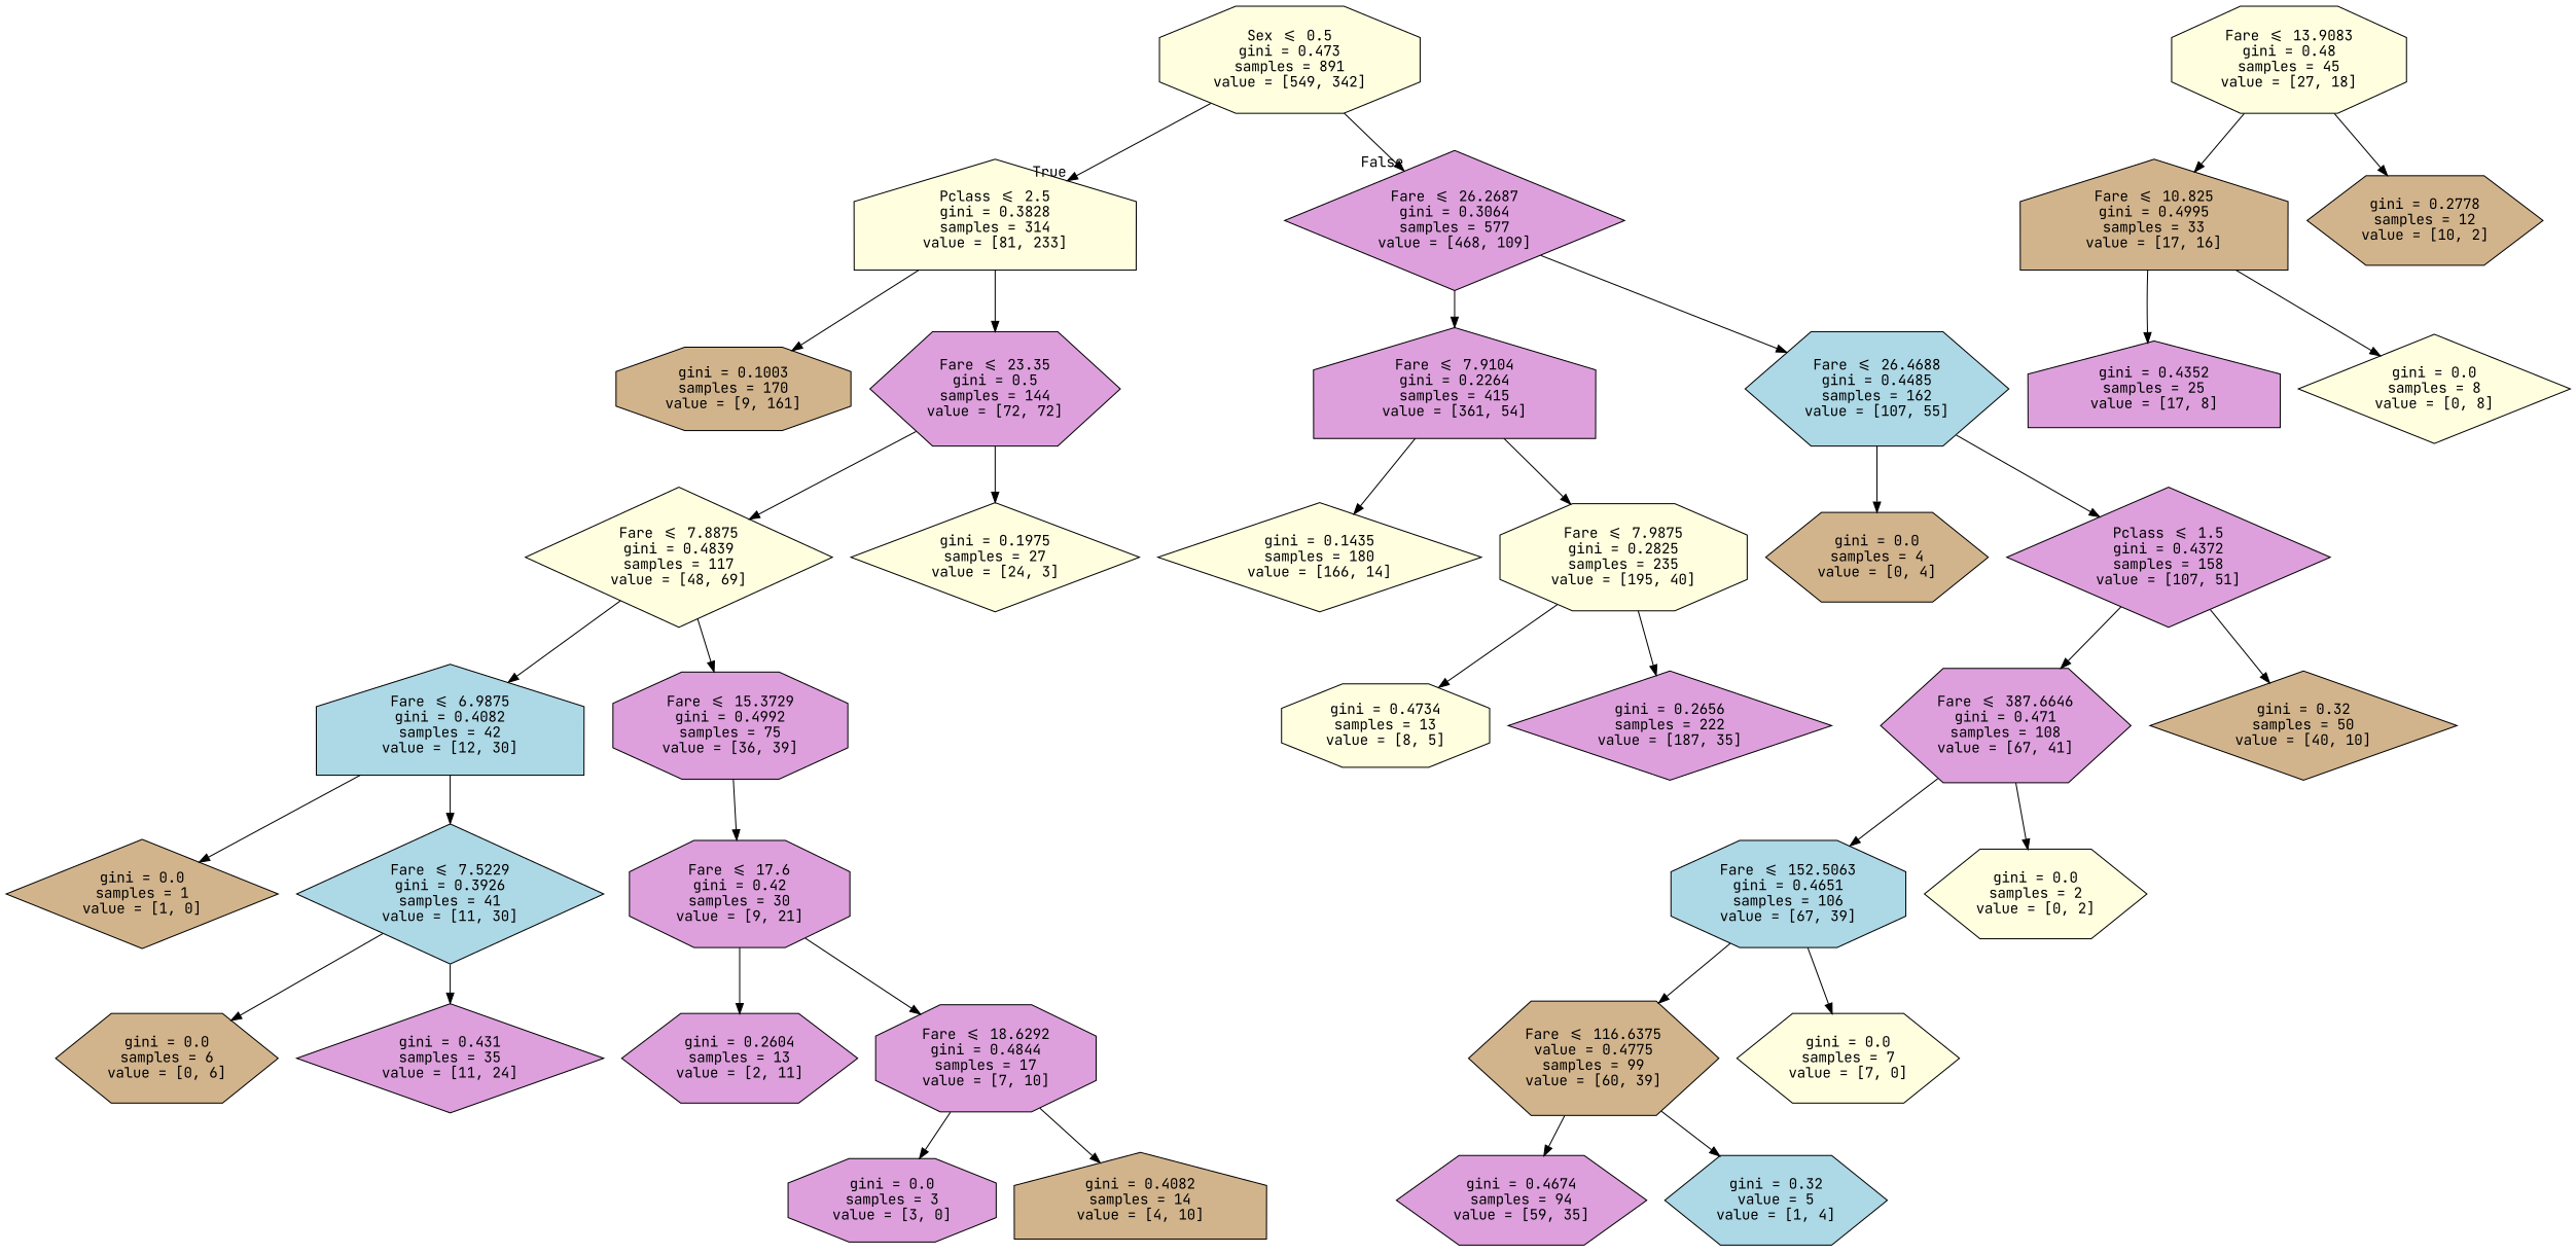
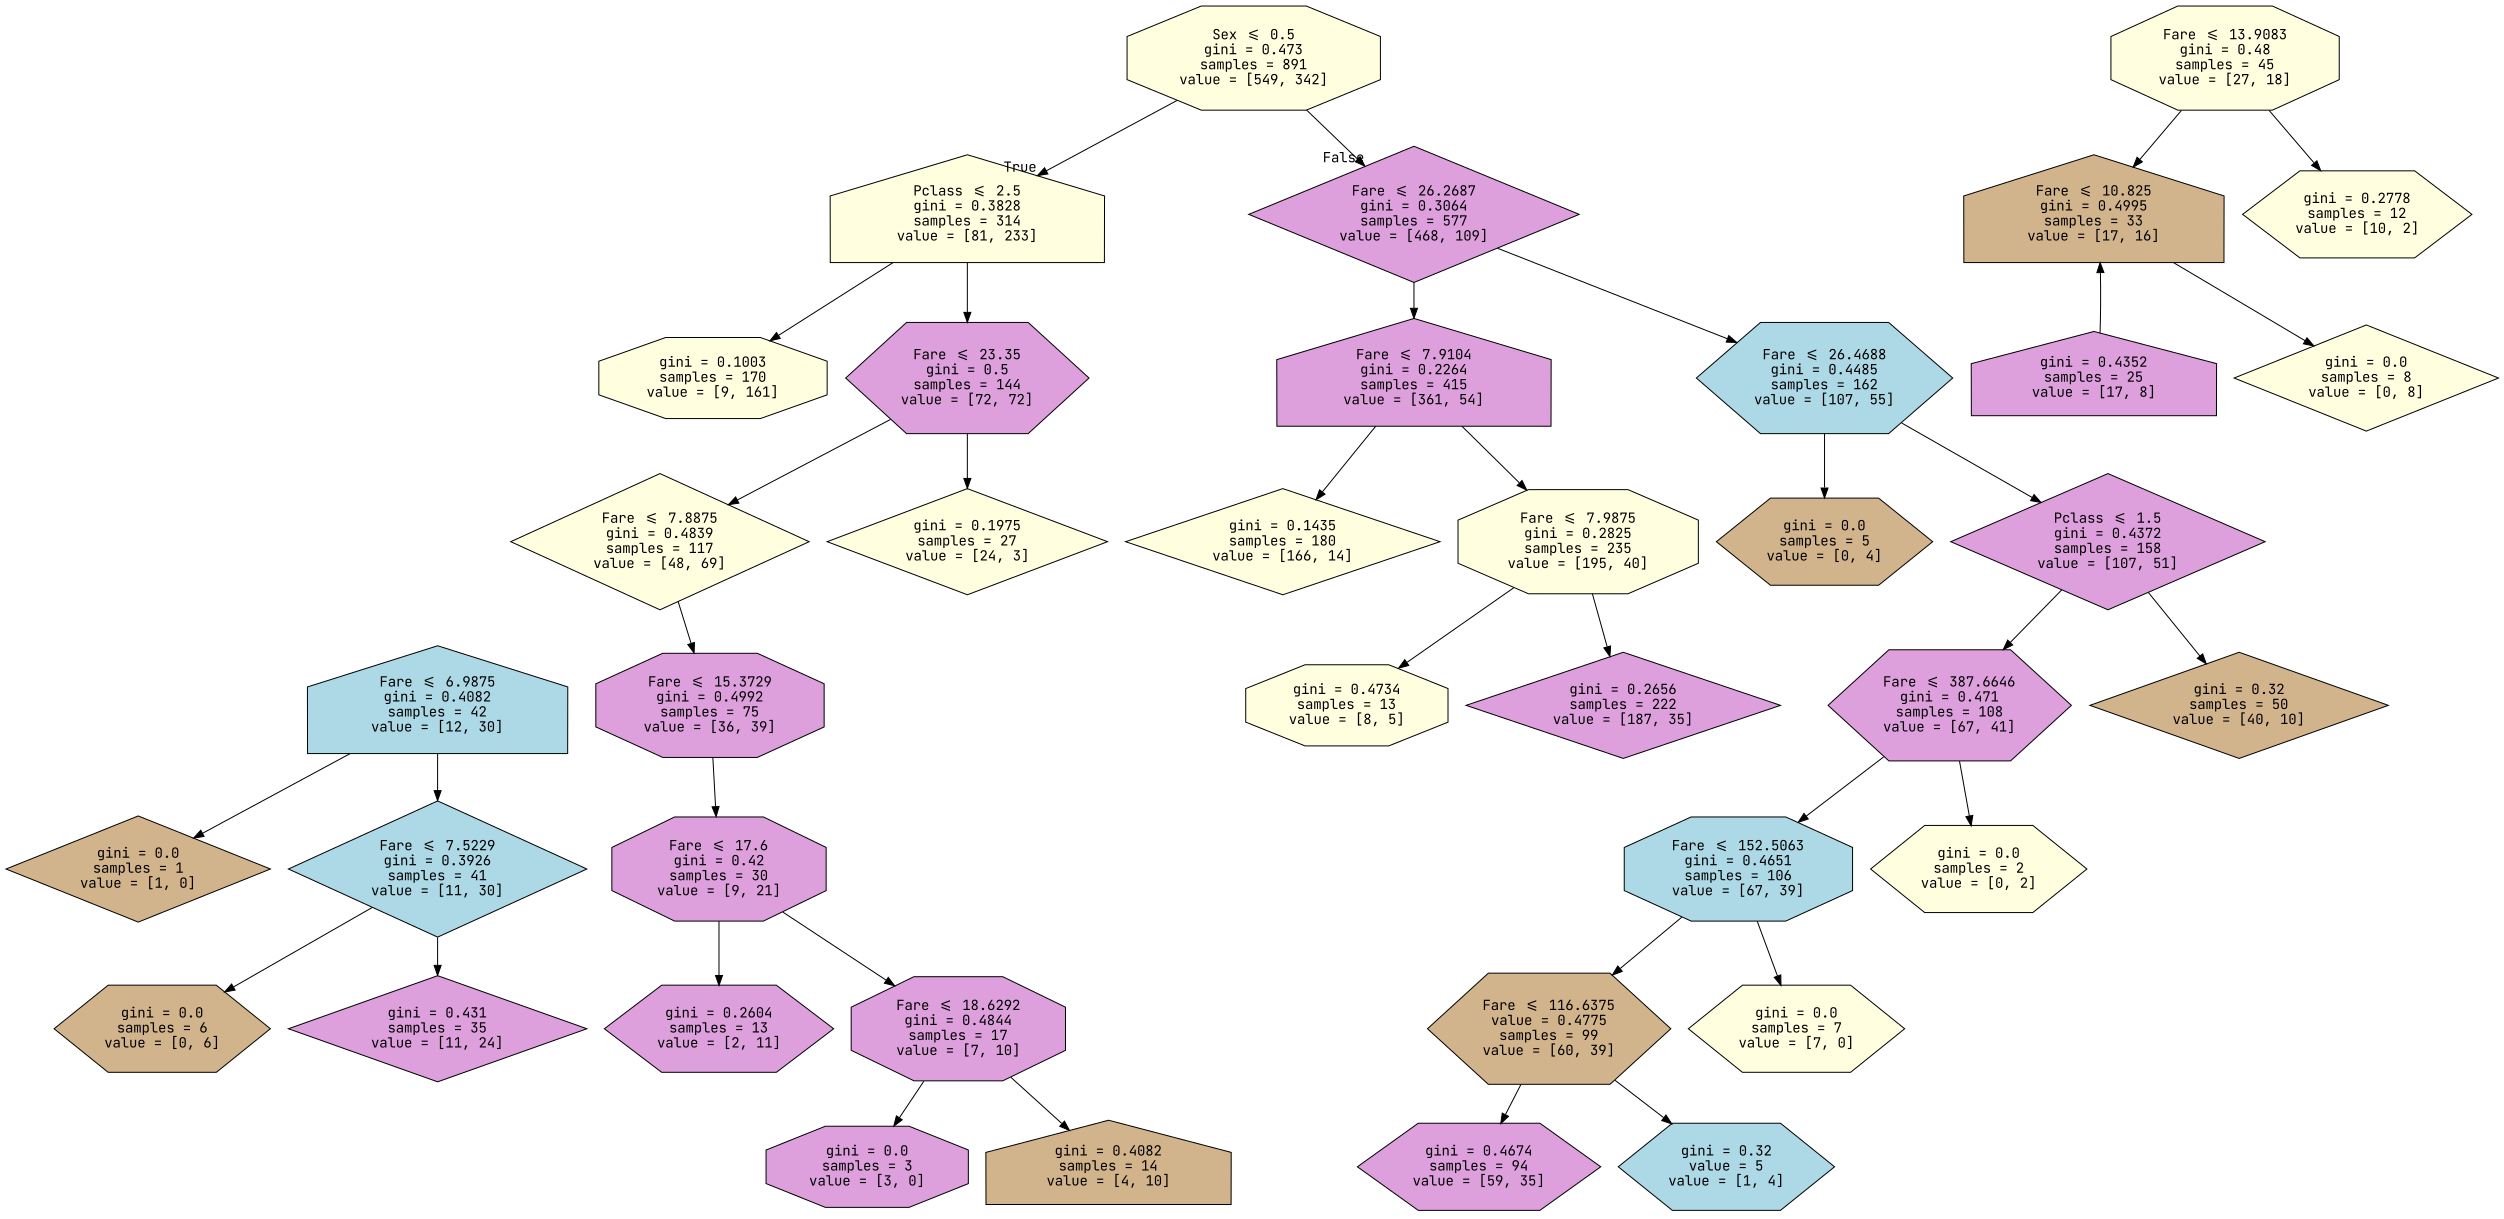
  digraph {
    fontname="JetBrains Mono"
    node [fillcolor=plum fontname="JetBrains Mono" shape=hexagon style=filled]
    edge [fontname="JetBrains Mono"]
    n1 [fillcolor=lightyellow label="Sex <= 0.5\ngini = 0.473\nsamples = 891\nvalue = [549, 342]" shape=octagon]
    n2 [fillcolor=lightyellow label="Pclass <= 2.5\ngini = 0.3828\nsamples = 314\nvalue = [81, 233]" shape=house]
    n3 [label="Fare <= 26.2687\ngini = 0.3064\nsamples = 577\nvalue = [468, 109]" shape=diamond]
-   n4 [fillcolor=tan label="gini = 0.1003\nsamples = 170\nvalue = [9, 161]" shape=octagon]
+   n4 [fillcolor=lightyellow label="gini = 0.1003\nsamples = 170\nvalue = [9, 161]" shape=octagon]
    n5 [label="Fare <= 23.35\ngini = 0.5\nsamples = 144\nvalue = [72, 72]"]
    n6 [label="Fare <= 7.9104\ngini = 0.2264\nsamples = 415\nvalue = [361, 54]" shape=house]
    n7 [fillcolor=lightblue label="Fare <= 26.4688\ngini = 0.4485\nsamples = 162\nvalue = [107, 55]"]
    n8 [fillcolor=lightyellow label="Fare <= 7.8875\ngini = 0.4839\nsamples = 117\nvalue = [48, 69]" shape=diamond]
    n9 [fillcolor=lightyellow label="gini = 0.1975\nsamples = 27\nvalue = [24, 3]" shape=diamond]
    n10 [fillcolor=lightblue label="Fare <= 6.9875\ngini = 0.4082\nsamples = 42\nvalue = [12, 30]" shape=house]
    n11 [label="Fare <= 15.3729\ngini = 0.4992\nsamples = 75\nvalue = [36, 39]" shape=octagon]
    n12 [fillcolor=tan label="gini = 0.0\nsamples = 1\nvalue = [1, 0]" shape=diamond]
    n13 [fillcolor=lightblue label="Fare <= 7.5229\ngini = 0.3926\nsamples = 41\nvalue = [11, 30]" shape=diamond]
    n14 [label="Fare <= 17.6\ngini = 0.42\nsamples = 30\nvalue = [9, 21]" shape=octagon]
    n15 [fillcolor=tan label="gini = 0.0\nsamples = 6\nvalue = [0, 6]"]
    n16 [label="gini = 0.431\nsamples = 35\nvalue = [11, 24]" shape=diamond]
    n17 [fillcolor=lightyellow label="Fare <= 13.9083\ngini = 0.48\nsamples = 45\nvalue = [27, 18]" shape=octagon]
    n18 [fillcolor=tan label="Fare <= 10.825\ngini = 0.4995\nsamples = 33\nvalue = [17, 16]" shape=house]
-   n19 [fillcolor=tan label="gini = 0.2778\nsamples = 12\nvalue = [10, 2]"]
+   n19 [fillcolor=lightyellow label="gini = 0.2778\nsamples = 12\nvalue = [10, 2]"]
    n20 [label="gini = 0.2604\nsamples = 13\nvalue = [2, 11]"]
    n21 [label="Fare <= 18.6292\ngini = 0.4844\nsamples = 17\nvalue = [7, 10]" shape=octagon]
    n22 [label="gini = 0.4352\nsamples = 25\nvalue = [17, 8]" shape=house]
    n23 [fillcolor=lightyellow label="gini = 0.0\nsamples = 8\nvalue = [0, 8]" shape=diamond]
    n24 [label="gini = 0.0\nsamples = 3\nvalue = [3, 0]" shape=octagon]
    n25 [fillcolor=tan label="gini = 0.4082\nsamples = 14\nvalue = [4, 10]" shape=house]
    n26 [fillcolor=lightyellow label="gini = 0.1435\nsamples = 180\nvalue = [166, 14]" shape=diamond]
    n27 [fillcolor=lightyellow label="Fare <= 7.9875\ngini = 0.2825\nsamples = 235\nvalue = [195, 40]" shape=octagon]
-   n28 [fillcolor=tan label="gini = 0.0\nsamples = 4\nvalue = [0, 4]"]
+   n28 [fillcolor=tan label="gini = 0.0\nsamples = 5\nvalue = [0, 4]"]
    n29 [label="Pclass <= 1.5\ngini = 0.4372\nsamples = 158\nvalue = [107, 51]" shape=diamond]
    n30 [fillcolor=lightyellow label="gini = 0.4734\nsamples = 13\nvalue = [8, 5]" shape=octagon]
    n31 [label="gini = 0.2656\nsamples = 222\nvalue = [187, 35]" shape=diamond]
    n32 [label="Fare <= 387.6646\ngini = 0.471\nsamples = 108\nvalue = [67, 41]"]
    n33 [fillcolor=tan label="gini = 0.32\nsamples = 50\nvalue = [40, 10]" shape=diamond]
    n34 [fillcolor=lightblue label="Fare <= 152.5063\ngini = 0.4651\nsamples = 106\nvalue = [67, 39]" shape=octagon]
    n35 [fillcolor=lightyellow label="gini = 0.0\nsamples = 2\nvalue = [0, 2]"]
    n36 [fillcolor=tan label="Fare <= 116.6375\nvalue = 0.4775\nsamples = 99\nvalue = [60, 39]"]
    n37 [fillcolor=lightyellow label="gini = 0.0\nsamples = 7\nvalue = [7, 0]"]
    n38 [label="gini = 0.4674\nsamples = 94\nvalue = [59, 35]"]
    n39 [fillcolor=lightblue label="gini = 0.32\nvalue = 5\nvalue = [1, 4]"]
    n1 -> n2 [headlabel=True labelangle=45 labeldistance=2.5]
    n1 -> n3 [headlabel=False labelangle=-45 labeldistance=2.5]
    n2 -> n4
    n2 -> n5
    n3 -> n6
    n3 -> n7
    n5 -> n8
    n5 -> n9
    n6 -> n26
    n6 -> n27
    n7 -> n28
    n7 -> n29
-   n8 -> n10
    n8 -> n11
    n10 -> n12
    n10 -> n13
    n11 -> n14
    n13 -> n15
    n13 -> n16
    n14 -> n20
    n14 -> n21
    n17 -> n18
    n17 -> n19
-   n18 -> n22
+   n22 -> n18
    n18 -> n23
    n21 -> n24
    n21 -> n25
    n27 -> n30
    n27 -> n31
    n29 -> n32
    n29 -> n33
    n32 -> n34
    n32 -> n35
    n34 -> n36
    n34 -> n37
    n36 -> n38
    n36 -> n39
  }
